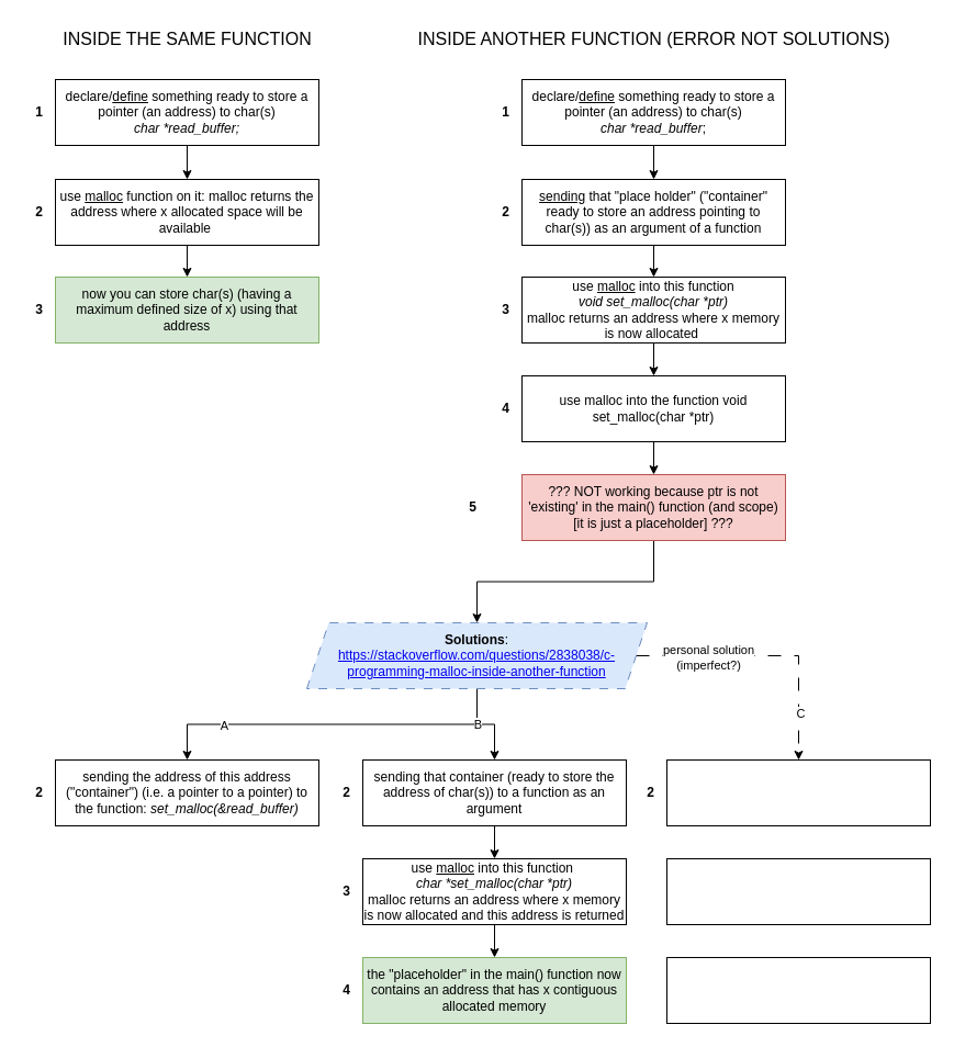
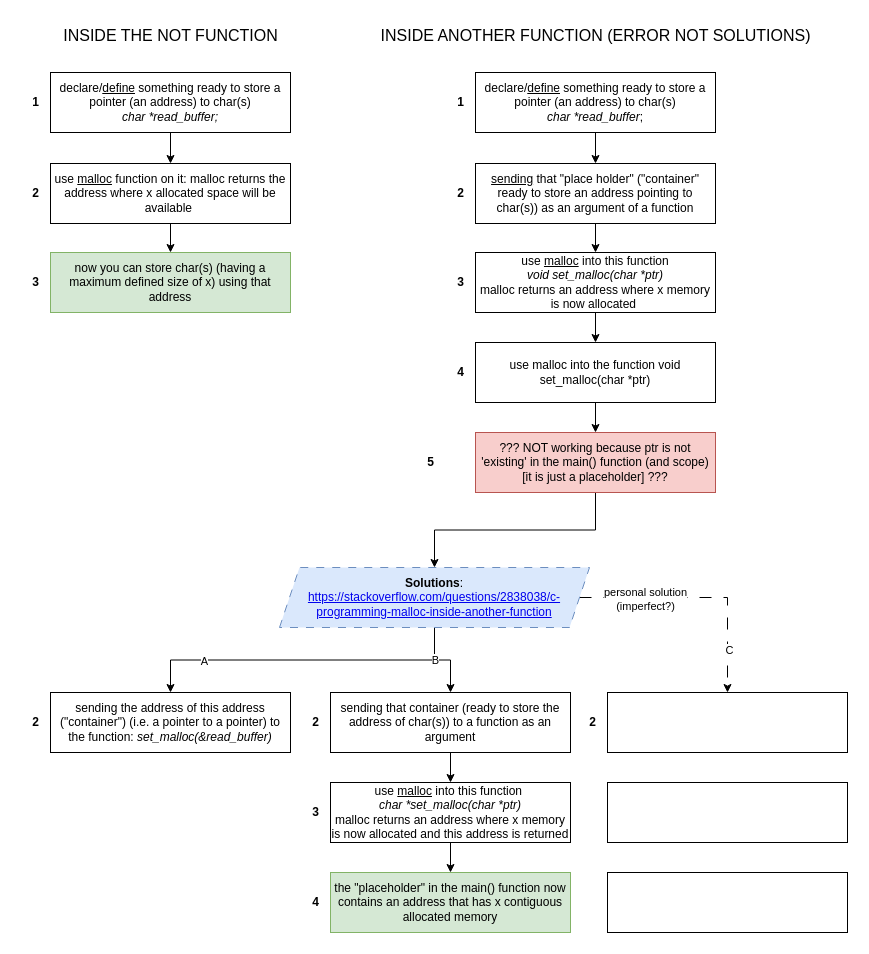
  <mxCell id="0" />
  <mxCell id="1" parent="0" />
  <mxCell id="2" style="edgeStyle=orthogonalEdgeStyle;rounded=0;orthogonalLoop=1;jettySize=auto;html=1;" edge="1" parent="1" source="3" target="6"><mxGeometry relative="1" as="geometry" /></mxCell>
  <mxCell id="3" value="declare/&lt;u&gt;define&lt;/u&gt; something ready to store a pointer (an address) to char(s)&lt;br&gt;&lt;i&gt;char *read_buffer;&lt;/i&gt;" style="whiteSpace=wrap;html=1;" vertex="1" parent="1"><mxGeometry x="50" y="72" width="240" height="60" as="geometry" /></mxCell>
  <mxCell id="4" value="&lt;b&gt;1&lt;/b&gt;" style="text;html=1;align=center;verticalAlign=middle;resizable=0;points=[];autosize=1;strokeColor=none;fillColor=none;" vertex="1" parent="1"><mxGeometry y="87" width="30" height="30" as="geometry" x="20" /></mxCell>
  <mxCell id="5" style="edgeStyle=orthogonalEdgeStyle;rounded=0;orthogonalLoop=1;jettySize=auto;html=1;" edge="1" parent="1" source="6" target="9"><mxGeometry relative="1" as="geometry" /></mxCell>
  <mxCell id="6" value="use &lt;u&gt;malloc&lt;/u&gt; function on it: malloc returns the address where x allocated space will be available&amp;nbsp;" style="whiteSpace=wrap;html=1;" vertex="1" parent="1"><mxGeometry x="50" y="163" width="240" height="60" as="geometry" /></mxCell>
  <mxCell id="7" value="&lt;b&gt;2&lt;/b&gt;" style="text;html=1;align=center;verticalAlign=middle;resizable=0;points=[];autosize=1;strokeColor=none;fillColor=none;" vertex="1" parent="1"><mxGeometry y="178" width="30" height="30" as="geometry" x="20" /></mxCell>
- <mxCell id="8" value="&lt;font style=&quot;font-size: 16px;&quot;&gt;INSIDE THE SAME FUNCTION&lt;/font&gt;" style="text;html=1;align=center;verticalAlign=middle;resizable=0;points=[];autosize=1;strokeColor=none;fillColor=none;" vertex="1" parent="1"><mxGeometry x="45" y="20" width="250" height="30" as="geometry" /></mxCell>
+ <mxCell id="8" value="&lt;font style=&quot;font-size: 16px;&quot;&gt;INSIDE THE NOT FUNCTION&lt;/font&gt;" style="text;html=1;align=center;verticalAlign=middle;resizable=0;points=[];autosize=1;strokeColor=none;fillColor=none;" vertex="1" parent="1"><mxGeometry x="45" y="20" width="250" height="30" as="geometry" /></mxCell>
  <mxCell id="9" value="now you can store char(s) (having a maximum defined size of x) using that address" style="whiteSpace=wrap;html=1;fillColor=#d5e8d4;strokeColor=#82b366;" vertex="1" parent="1"><mxGeometry x="50" y="252" width="240" height="60" as="geometry" /></mxCell>
  <mxCell id="10" value="&lt;b&gt;3&lt;/b&gt;" style="text;html=1;align=center;verticalAlign=middle;resizable=0;points=[];autosize=1;strokeColor=none;fillColor=none;" vertex="1" parent="1"><mxGeometry y="267" width="30" height="30" as="geometry" x="20" /></mxCell>
  <mxCell id="11" style="edgeStyle=orthogonalEdgeStyle;rounded=0;orthogonalLoop=1;jettySize=auto;html=1;" edge="1" parent="1" source="12" target="15"><mxGeometry relative="1" as="geometry" /></mxCell>
  <mxCell id="12" value="declare/&lt;u&gt;define&lt;/u&gt; something ready to store a pointer (an address) to char(s)&lt;br&gt;&lt;i&gt;char&lt;/i&gt;&lt;span style=&quot;white-space: pre;&quot;&gt;&lt;i&gt;&amp;nbsp;*read_buffer&lt;/i&gt;;&lt;/span&gt;" style="whiteSpace=wrap;html=1;" vertex="1" parent="1"><mxGeometry x="475" y="72" width="240" height="60" as="geometry" /></mxCell>
  <mxCell id="13" value="&lt;b&gt;1&lt;/b&gt;" style="text;html=1;align=center;verticalAlign=middle;resizable=0;points=[];autosize=1;strokeColor=none;fillColor=none;" vertex="1" parent="1"><mxGeometry x="445" y="87" width="30" height="30" as="geometry" /></mxCell>
  <mxCell id="14" style="edgeStyle=orthogonalEdgeStyle;rounded=0;orthogonalLoop=1;jettySize=auto;html=1;" edge="1" parent="1" source="15" target="19"><mxGeometry relative="1" as="geometry" /></mxCell>
  <mxCell id="15" value="&lt;u&gt;sending&lt;/u&gt; that &quot;place holder&quot; (&quot;container&quot; ready to store an address pointing to char(s)) as an argument of a function" style="whiteSpace=wrap;html=1;" vertex="1" parent="1"><mxGeometry x="475" y="163" width="240" height="60" as="geometry" /></mxCell>
  <mxCell id="16" value="&lt;b&gt;2&lt;/b&gt;" style="text;html=1;align=center;verticalAlign=middle;resizable=0;points=[];autosize=1;strokeColor=none;fillColor=none;" vertex="1" parent="1"><mxGeometry x="445" y="178" width="30" height="30" as="geometry" /></mxCell>
  <mxCell id="17" value="&lt;font style=&quot;font-size: 16px;&quot;&gt;INSIDE ANOTHER FUNCTION (ERROR NOT SOLUTIONS)&lt;/font&gt;" style="text;html=1;align=center;verticalAlign=middle;resizable=0;points=[];autosize=1;strokeColor=none;fillColor=none;" vertex="1" parent="1"><mxGeometry x="370" y="20" width="450" height="30" as="geometry" /></mxCell>
  <mxCell id="18" style="edgeStyle=orthogonalEdgeStyle;rounded=0;orthogonalLoop=1;jettySize=auto;html=1;" edge="1" parent="1" source="19" target="22"><mxGeometry relative="1" as="geometry" /></mxCell>
  <mxCell id="19" value="use &lt;u&gt;malloc&lt;/u&gt; into this function &lt;br&gt;&lt;i&gt;void set_malloc(char *ptr)&lt;br&gt;&lt;/i&gt;malloc returns an address where x memory is now allocated&amp;nbsp;" style="whiteSpace=wrap;html=1;" vertex="1" parent="1"><mxGeometry x="475" y="252" width="240" height="60" as="geometry" /></mxCell>
  <mxCell id="20" value="&lt;b&gt;3&lt;/b&gt;" style="text;html=1;align=center;verticalAlign=middle;resizable=0;points=[];autosize=1;strokeColor=none;fillColor=none;" vertex="1" parent="1"><mxGeometry x="445" y="267" width="30" height="30" as="geometry" /></mxCell>
  <mxCell id="21" style="edgeStyle=orthogonalEdgeStyle;rounded=0;orthogonalLoop=1;jettySize=auto;html=1;" edge="1" parent="1" source="22" target="25"><mxGeometry relative="1" as="geometry" /></mxCell>
  <mxCell id="22" value="use malloc into the function void set_malloc(char *ptr)" style="whiteSpace=wrap;html=1;" vertex="1" parent="1"><mxGeometry x="475" y="342" width="240" height="60" as="geometry" /></mxCell>
  <mxCell id="23" value="&lt;b&gt;4&lt;/b&gt;" style="text;html=1;align=center;verticalAlign=middle;resizable=0;points=[];autosize=1;strokeColor=none;fillColor=none;" vertex="1" parent="1"><mxGeometry x="445" y="357" width="30" height="30" as="geometry" /></mxCell>
  <mxCell id="24" style="edgeStyle=orthogonalEdgeStyle;rounded=0;orthogonalLoop=1;jettySize=auto;html=1;entryX=0.5;entryY=0;entryDx=0;entryDy=0;" edge="1" parent="1" source="25" target="34"><mxGeometry relative="1" as="geometry" /></mxCell>
  <mxCell id="25" value="??? NOT working because ptr is not 'existing' in the main() function (and scope) [it is just a placeholder] ???" style="whiteSpace=wrap;html=1;fillColor=#f8cecc;strokeColor=#b85450;" vertex="1" parent="1"><mxGeometry x="475" y="432" width="240" height="60" as="geometry" /></mxCell>
  <mxCell id="26" value="&lt;b&gt;5&lt;/b&gt;" style="text;html=1;align=center;verticalAlign=middle;resizable=0;points=[];autosize=1;strokeColor=none;fillColor=none;" vertex="1" parent="1"><mxGeometry x="415" y="447" width="30" height="30" as="geometry" /></mxCell>
  <mxCell id="27" style="edgeStyle=orthogonalEdgeStyle;rounded=0;orthogonalLoop=1;jettySize=auto;html=1;" edge="1" parent="1" source="34" target="35"><mxGeometry relative="1" as="geometry"><mxPoint x="130" y="692" as="targetPoint" /></mxGeometry></mxCell>
  <mxCell id="28" value="A" style="edgeLabel;html=1;align=center;verticalAlign=middle;resizable=0;points=[];" vertex="1" connectable="0" parent="27"><mxGeometry x="0.598" relative="1" as="geometry"><mxPoint y="1" as="offset" /></mxGeometry></mxCell>
  <mxCell id="29" style="edgeStyle=orthogonalEdgeStyle;rounded=0;orthogonalLoop=1;jettySize=auto;html=1;" edge="1" parent="1" source="34" target="37"><mxGeometry relative="1" as="geometry"><mxPoint x="434" y="692" as="targetPoint" /></mxGeometry></mxCell>
  <mxCell id="30" value="B" style="edgeLabel;html=1;align=center;verticalAlign=middle;resizable=0;points=[];" vertex="1" connectable="0" parent="29"><mxGeometry x="-0.206" relative="1" as="geometry"><mxPoint as="offset" /></mxGeometry></mxCell>
  <mxCell id="31" style="edgeStyle=orthogonalEdgeStyle;rounded=0;orthogonalLoop=1;jettySize=auto;html=1;dashed=1;dashPattern=12 12;" edge="1" parent="1" source="34" target="38"><mxGeometry relative="1" as="geometry"><mxPoint x="740" y="692" as="targetPoint" /></mxGeometry></mxCell>
  <mxCell id="32" value="C" style="edgeLabel;html=1;align=center;verticalAlign=middle;resizable=0;points=[];" vertex="1" connectable="0" parent="31"><mxGeometry x="0.649" y="1" relative="1" as="geometry"><mxPoint as="offset" /></mxGeometry></mxCell>
  <mxCell id="33" value="personal solution&lt;br&gt;(imperfect?)" style="edgeLabel;html=1;align=center;verticalAlign=middle;resizable=0;points=[];" vertex="1" connectable="0" parent="31"><mxGeometry x="-0.462" y="-1" relative="1" as="geometry"><mxPoint as="offset" /></mxGeometry></mxCell>
  <mxCell id="34" value="&lt;font style=&quot;font-size: 12px;&quot;&gt;&lt;b&gt;Solutions&lt;/b&gt;:&lt;br&gt;&lt;a href=&quot;https://stackoverflow.com/questions/2838038/c-programming-malloc-inside-another-function&quot;&gt;https://stackoverflow.com/questions/2838038/c-programming-malloc-inside-another-function&lt;/a&gt;&lt;/font&gt;" style="shape=parallelogram;perimeter=parallelogramPerimeter;whiteSpace=wrap;html=1;fixedSize=1;dashed=1;dashPattern=8 8;fillColor=#dae8fc;strokeColor=#6c8ebf;" vertex="1" parent="1"><mxGeometry x="279" y="567" width="310" height="60" as="geometry" /></mxCell>
  <mxCell id="35" value="sending the address of this address (&quot;container&quot;) (i.e. a pointer to a pointer) to the function: &lt;i&gt;set_malloc(&amp;amp;read_buffer)&lt;/i&gt;" style="whiteSpace=wrap;html=1;" vertex="1" parent="1"><mxGeometry x="50" y="692" width="240" height="60" as="geometry" /></mxCell>
  <mxCell id="36" style="edgeStyle=orthogonalEdgeStyle;rounded=0;orthogonalLoop=1;jettySize=auto;html=1;" edge="1" parent="1" source="37" target="40"><mxGeometry relative="1" as="geometry" /></mxCell>
  <mxCell id="37" value="sending that container (ready to store the address of char(s)) to a function as an argument" style="whiteSpace=wrap;html=1;" vertex="1" parent="1"><mxGeometry x="330" y="692" width="240" height="60" as="geometry" /></mxCell>
  <mxCell id="38" value="" style="whiteSpace=wrap;html=1;" vertex="1" parent="1"><mxGeometry x="607" y="692" width="240" height="60" as="geometry" /></mxCell>
  <mxCell id="39" style="edgeStyle=orthogonalEdgeStyle;rounded=0;orthogonalLoop=1;jettySize=auto;html=1;" edge="1" parent="1" source="40" target="41"><mxGeometry relative="1" as="geometry" /></mxCell>
  <mxCell id="40" value="use&amp;nbsp;&lt;u style=&quot;border-color: var(--border-color);&quot;&gt;malloc&lt;/u&gt;&amp;nbsp;into this function&amp;nbsp;&lt;br style=&quot;border-color: var(--border-color);&quot;&gt;&lt;i style=&quot;border-color: var(--border-color);&quot;&gt;char *set_malloc(char *ptr)&lt;br style=&quot;border-color: var(--border-color);&quot;&gt;&lt;/i&gt;malloc returns an address where x memory is now allocated and this address is returned" style="whiteSpace=wrap;html=1;" vertex="1" parent="1"><mxGeometry x="330" y="782" width="240" height="60" as="geometry" /></mxCell>
  <mxCell id="41" value="the &quot;placeholder&quot; in the main() function now contains an address that has x contiguous allocated memory" style="whiteSpace=wrap;html=1;fillColor=#d5e8d4;strokeColor=#82b366;" vertex="1" parent="1"><mxGeometry x="330" y="872" width="240" height="60" as="geometry" /></mxCell>
  <mxCell id="42" value="&lt;b&gt;2&lt;/b&gt;" style="text;html=1;align=center;verticalAlign=middle;resizable=0;points=[];autosize=1;strokeColor=none;fillColor=none;" vertex="1" parent="1"><mxGeometry y="707" width="30" height="30" as="geometry" x="20" /></mxCell>
  <mxCell id="43" value="&lt;b&gt;2&lt;/b&gt;" style="text;html=1;align=center;verticalAlign=middle;resizable=0;points=[];autosize=1;strokeColor=none;fillColor=none;" vertex="1" parent="1"><mxGeometry x="300" y="707" width="30" height="30" as="geometry" /></mxCell>
  <mxCell id="44" value="&lt;b&gt;2&lt;/b&gt;" style="text;html=1;align=center;verticalAlign=middle;resizable=0;points=[];autosize=1;strokeColor=none;fillColor=none;" vertex="1" parent="1"><mxGeometry x="577" y="707" width="30" height="30" as="geometry" /></mxCell>
  <mxCell id="45" value="&lt;b&gt;3&lt;/b&gt;" style="text;html=1;align=center;verticalAlign=middle;resizable=0;points=[];autosize=1;strokeColor=none;fillColor=none;" vertex="1" parent="1"><mxGeometry x="300" y="797" width="30" height="30" as="geometry" /></mxCell>
  <mxCell id="46" value="&lt;b&gt;4&lt;/b&gt;" style="text;html=1;align=center;verticalAlign=middle;resizable=0;points=[];autosize=1;strokeColor=none;fillColor=none;" vertex="1" parent="1"><mxGeometry x="300" y="887" width="30" height="30" as="geometry" /></mxCell>
  <mxCell id="47" value="" style="whiteSpace=wrap;html=1;" vertex="1" parent="1"><mxGeometry x="607" y="782" width="240" height="60" as="geometry" /></mxCell>
  <mxCell id="48" value="" style="whiteSpace=wrap;html=1;" vertex="1" parent="1"><mxGeometry x="607" y="872" width="240" height="60" as="geometry" /></mxCell>
